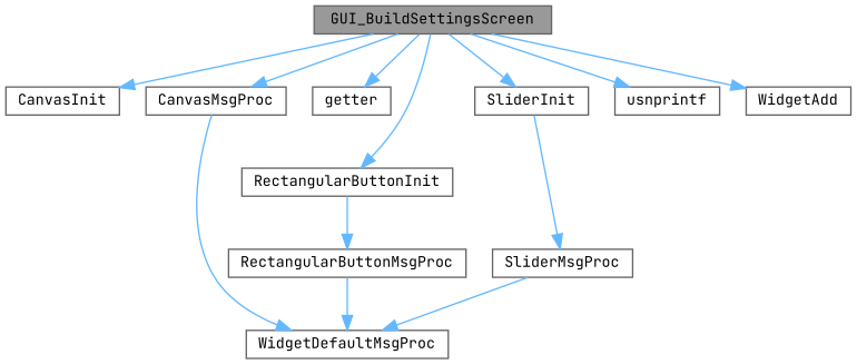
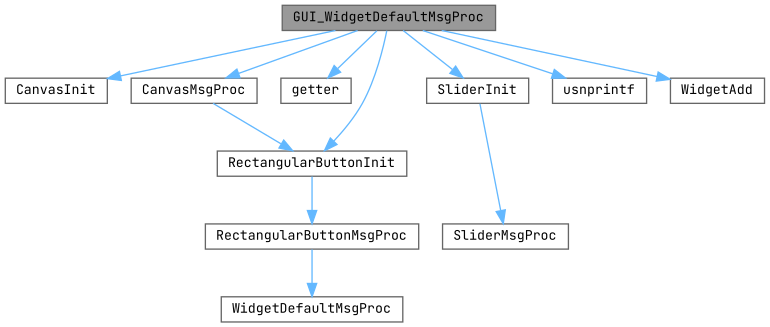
  digraph {
    fontname="JetBrains Mono"
    rankdir=TB
    node [color=grey40 fillcolor=white fontname="JetBrains Mono" fontsize=10 shape=box style=filled]
    edge [color=steelblue1 fontname="JetBrains Mono" fontsize=10 labelfontname=Helvetica labelfontsize=10 style=solid]
-   n1 [color=gray40 fillcolor=grey60 fontcolor=black height=0.2 label=GUI_BuildSettingsScreen width=0.4]
+   n1 [color=gray40 fillcolor=grey60 fontcolor=black height=0.2 label=GUI_WidgetDefaultMsgProc width=0.4]
    n2 [height=0.2 label=CanvasInit width=0.4]
    n3 [height=0.2 label=CanvasMsgProc width=0.4]
    n4 [height=0.2 label=getter width=0.4]
    n5 [height=0.2 label=RectangularButtonInit width=0.4]
    n6 [height=0.2 label=SliderInit width=0.4]
    n7 [height=0.2 label=usnprintf width=0.4]
    n8 [height=0.2 label=WidgetAdd width=0.4]
    n9 [height=0.2 label=WidgetDefaultMsgProc width=0.4]
    n10 [height=0.2 label=RectangularButtonMsgProc width=0.4]
    n11 [height=0.2 label=SliderMsgProc width=0.4]
    n1 -> n2
    n1 -> n3
    n1 -> n4
    n1 -> n5
    n1 -> n6
    n1 -> n7
    n1 -> n8
-   n3 -> n9
+   n3 -> n5
    n5 -> n10
    n6 -> n11
    n10 -> n9
-   n11 -> n9
  }
